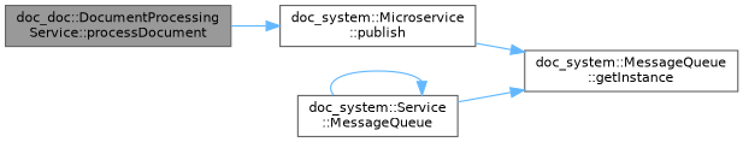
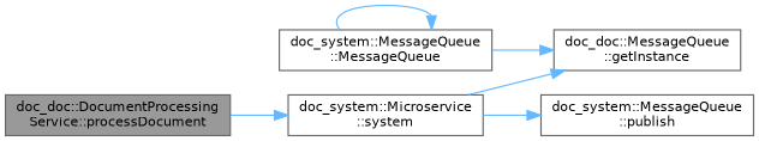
  digraph {
    rankdir=LR
    node [color=grey40 fillcolor=white fontname=Helvetica fontsize=10 shape=box style=filled]
    edge [color=steelblue1 fontname=Helvetica fontsize=10 labelfontname=Helvetica labelfontsize=10 style=solid]
    n1 [color=gray40 fillcolor=grey60 fontcolor=black height=0.2 label="doc_doc::DocumentProcessing\lService::processDocument" width=0.4]
-   n2 [height=0.2 label="doc_system::Microservice\l::publish" width=0.4]
-   n3 [height=0.2 label="doc_system::MessageQueue\l::getInstance" width=0.4]
-   n5 [height=0.2 label="doc_system::Service\l::MessageQueue" width=0.4]
+   n2 [height=0.2 label="doc_system::Microservice\l::system" width=0.4]
+   n3 [height=0.2 label="doc_doc::MessageQueue\l::getInstance" width=0.4]
+   n4 [height=0.2 label="doc_system::MessageQueue\l::publish" width=0.4]
+   n5 [height=0.2 label="doc_system::MessageQueue\l::MessageQueue" width=0.4]
    n1 -> n2
    n2 -> n3
+   n2 -> n4
    n5 -> n3
    n5 -> n5
  }
